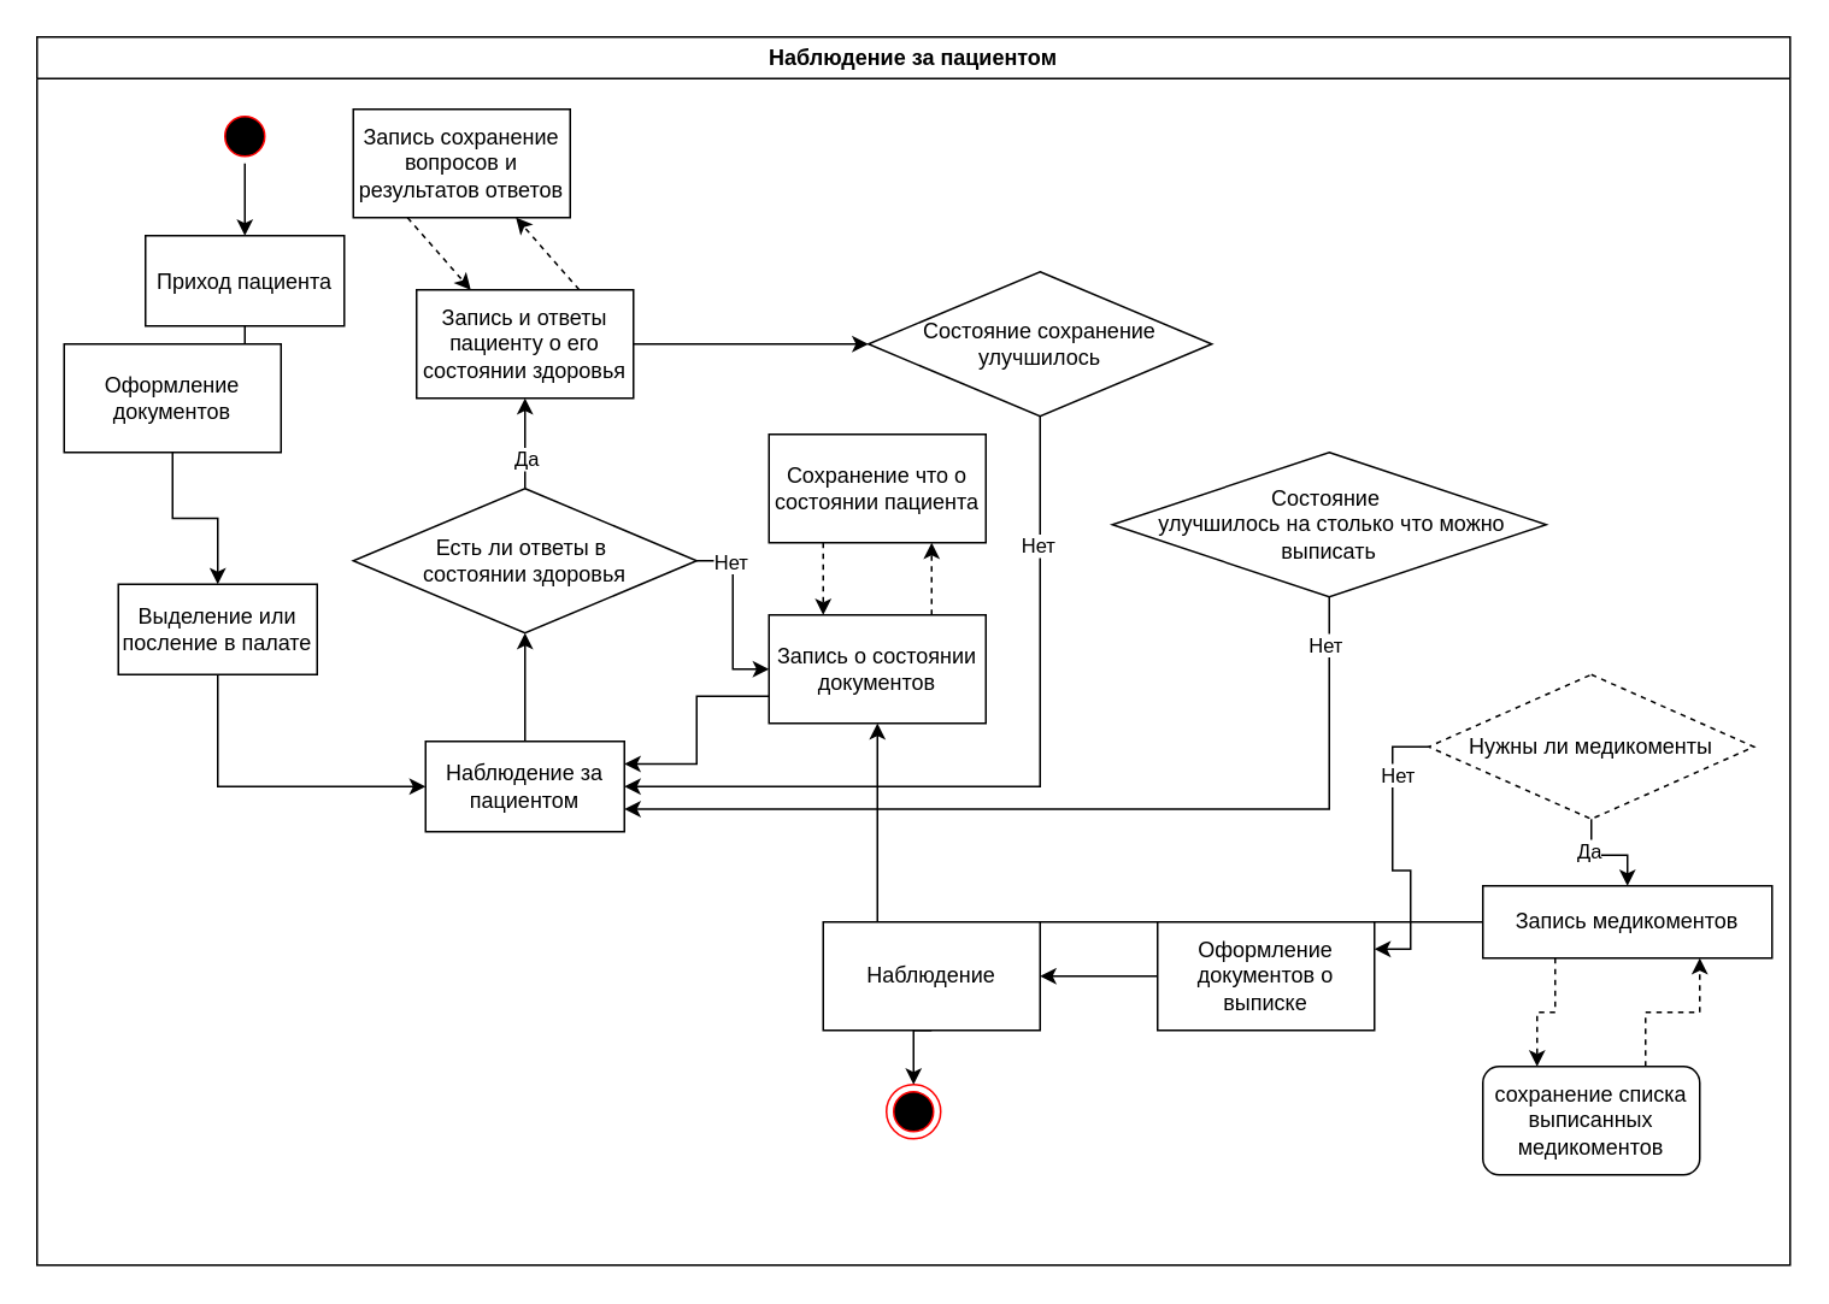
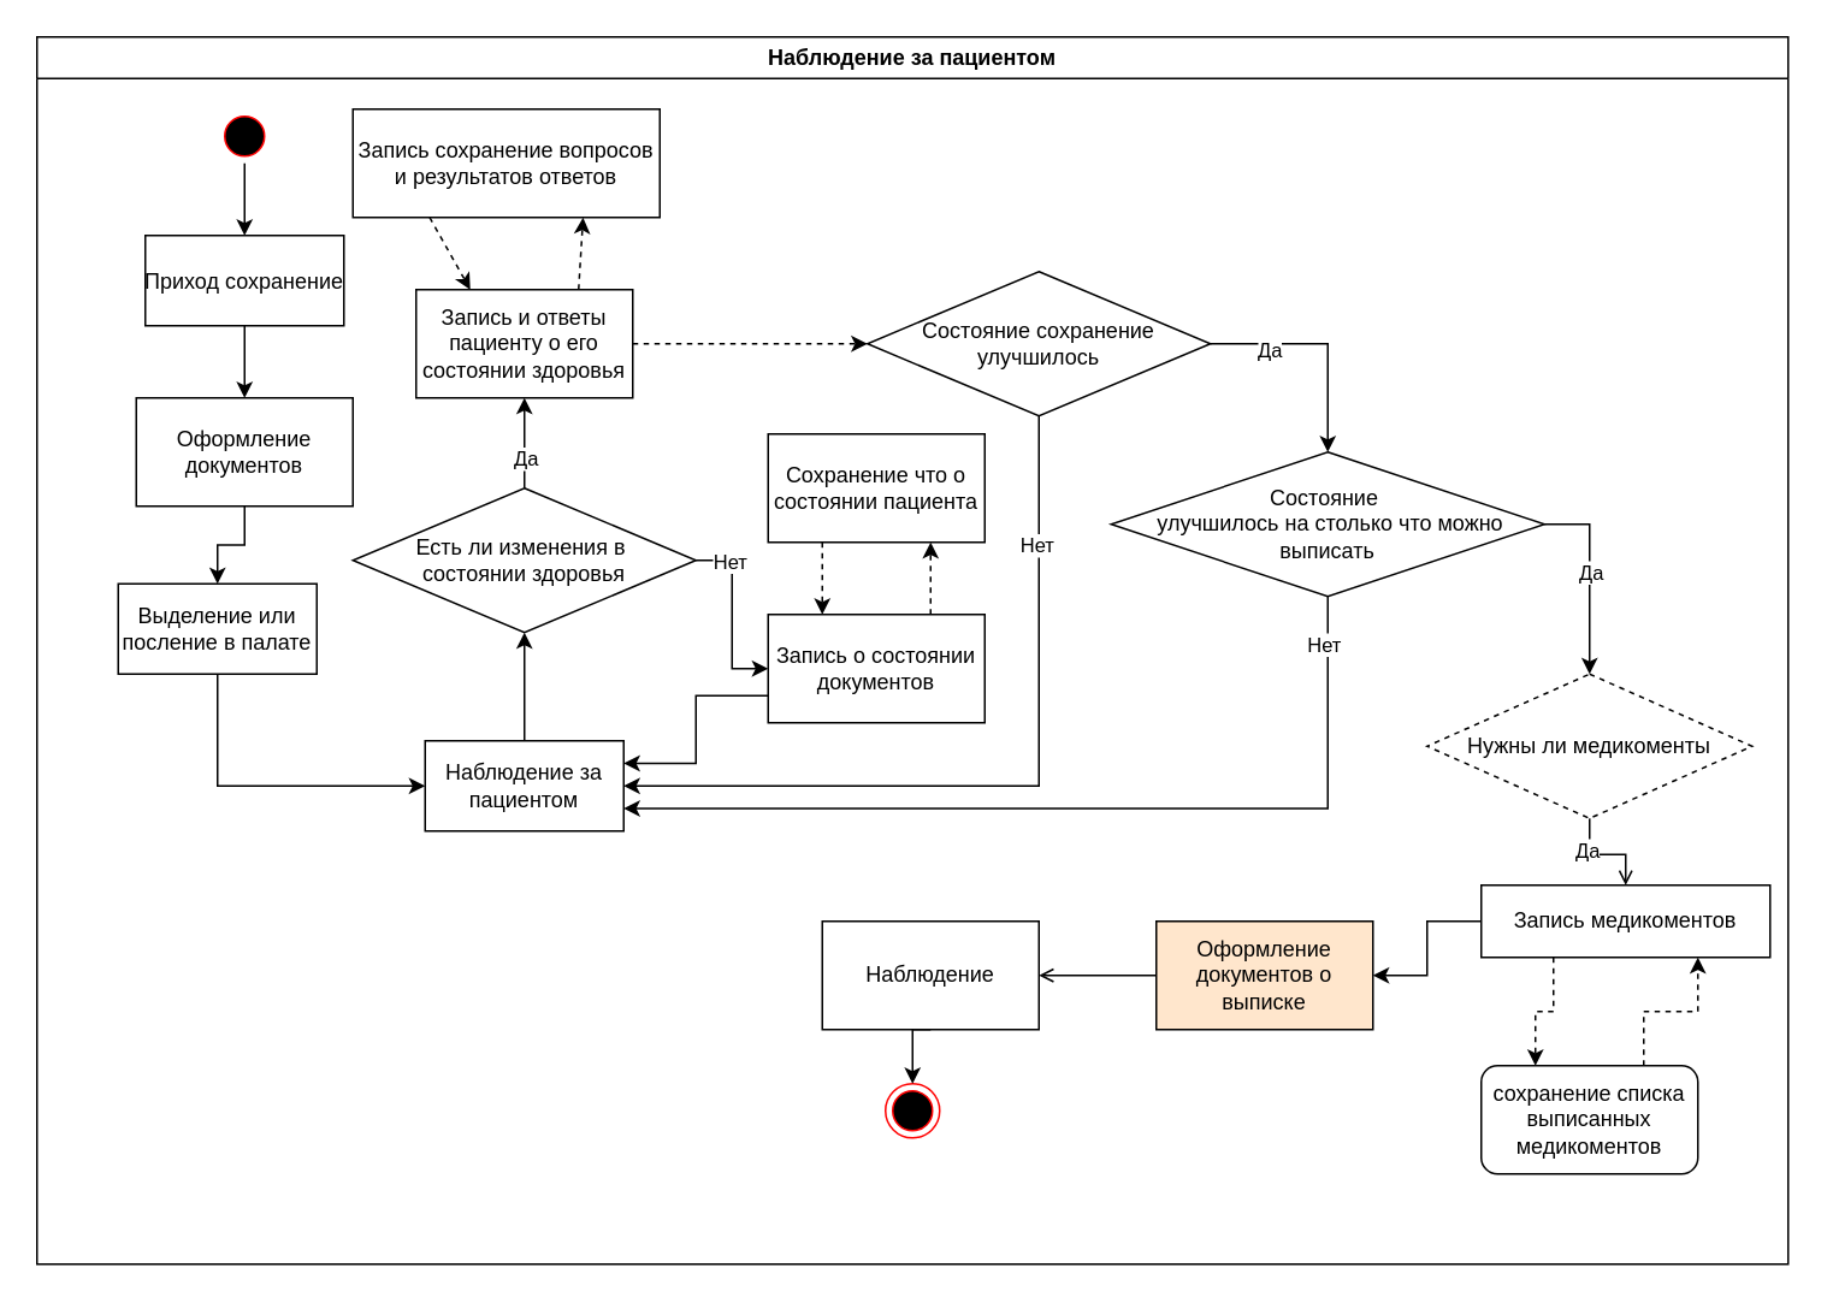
  <mxCell id="0" />
  <mxCell id="1" parent="0" />
  <mxCell id="2" value="Наблюдение за пациентом" style="swimlane;whiteSpace=wrap" parent="1" vertex="1"><mxGeometry x="20" y="20" width="970" height="680" as="geometry" /></mxCell>
  <mxCell id="3" style="edgeStyle=orthogonalEdgeStyle;rounded=0;orthogonalLoop=1;jettySize=auto;html=1;exitX=0.5;exitY=1;exitDx=0;exitDy=0;entryX=0.5;entryY=0;entryDx=0;entryDy=0;" edge="1" parent="2" source="4" target="6"><mxGeometry relative="1" as="geometry" /></mxCell>
  <mxCell id="4" value="" style="ellipse;shape=startState;fillColor=#000000;strokeColor=#ff0000;" parent="2" vertex="1"><mxGeometry x="100" y="40" width="30" height="30" as="geometry" /></mxCell>
  <mxCell id="5" style="edgeStyle=orthogonalEdgeStyle;rounded=0;orthogonalLoop=1;jettySize=auto;html=1;exitX=0.5;exitY=1;exitDx=0;exitDy=0;entryX=0.5;entryY=0;entryDx=0;entryDy=0;" edge="1" parent="2" source="6" target="18"><mxGeometry relative="1" as="geometry" /></mxCell>
- <mxCell id="6" value="Приход пациента" style="" parent="2" vertex="1"><mxGeometry x="60" y="110" width="110" height="50" as="geometry" /></mxCell>
+ <mxCell id="6" value="Приход сохранение" style="" parent="2" vertex="1"><mxGeometry x="60" y="110" width="110" height="50" as="geometry" /></mxCell>
  <mxCell id="7" value="" style="ellipse;shape=endState;fillColor=#000000;strokeColor=#ff0000" vertex="1" parent="2"><mxGeometry x="470" y="580" width="30" height="30" as="geometry" /></mxCell>
  <mxCell id="8" style="edgeStyle=orthogonalEdgeStyle;rounded=0;orthogonalLoop=1;jettySize=auto;html=1;exitX=0.5;exitY=1;exitDx=0;exitDy=0;entryX=0;entryY=0.5;entryDx=0;entryDy=0;" edge="1" parent="2" source="9" target="11"><mxGeometry relative="1" as="geometry" /></mxCell>
  <mxCell id="9" value="Выделение или посление в палате" style="html=1;whiteSpace=wrap;" vertex="1" parent="2"><mxGeometry x="45" y="303" width="110" height="50" as="geometry" /></mxCell>
  <mxCell id="10" style="edgeStyle=orthogonalEdgeStyle;rounded=0;orthogonalLoop=1;jettySize=auto;html=1;exitX=0.5;exitY=0;exitDx=0;exitDy=0;entryX=0.5;entryY=1;entryDx=0;entryDy=0;" edge="1" parent="2" source="11" target="16"><mxGeometry relative="1" as="geometry" /></mxCell>
  <mxCell id="11" value="Наблюдение за пациентом" style="html=1;whiteSpace=wrap;" vertex="1" parent="2"><mxGeometry x="215" y="390" width="110" height="50" as="geometry" /></mxCell>
  <mxCell id="12" style="edgeStyle=orthogonalEdgeStyle;rounded=0;orthogonalLoop=1;jettySize=auto;html=1;exitX=0.5;exitY=0;exitDx=0;exitDy=0;entryX=0.5;entryY=1;entryDx=0;entryDy=0;" edge="1" parent="2" source="16" target="21"><mxGeometry relative="1" as="geometry" /></mxCell>
  <mxCell id="13" value="Да" style="edgeLabel;html=1;align=center;verticalAlign=middle;resizable=0;points=[];" vertex="1" connectable="0" parent="12"><mxGeometry x="-0.32" relative="1" as="geometry"><mxPoint as="offset" /></mxGeometry></mxCell>
  <mxCell id="14" style="edgeStyle=orthogonalEdgeStyle;rounded=0;orthogonalLoop=1;jettySize=auto;html=1;exitX=1;exitY=0.5;exitDx=0;exitDy=0;entryX=0;entryY=0.5;entryDx=0;entryDy=0;" edge="1" parent="2" source="16" target="50"><mxGeometry relative="1" as="geometry" /></mxCell>
  <mxCell id="15" value="Нет" style="edgeLabel;html=1;align=center;verticalAlign=middle;resizable=0;points=[];" vertex="1" connectable="0" parent="14"><mxGeometry x="-0.636" relative="1" as="geometry"><mxPoint as="offset" /></mxGeometry></mxCell>
- <mxCell id="16" value="Есть ли ответы в&amp;nbsp;&lt;div&gt;состоянии здоровья&lt;/div&gt;" style="rhombus;whiteSpace=wrap;html=1;" vertex="1" parent="2"><mxGeometry x="175" y="250" width="190" height="80" as="geometry" /></mxCell>
+ <mxCell id="16" value="Есть ли изменения в&amp;nbsp;&lt;div&gt;состоянии здоровья&lt;/div&gt;" style="rhombus;whiteSpace=wrap;html=1;" vertex="1" parent="2"><mxGeometry x="175" y="250" width="190" height="80" as="geometry" /></mxCell>
  <mxCell id="17" style="edgeStyle=orthogonalEdgeStyle;rounded=0;orthogonalLoop=1;jettySize=auto;html=1;exitX=0.5;exitY=1;exitDx=0;exitDy=0;entryX=0.5;entryY=0;entryDx=0;entryDy=0;" edge="1" parent="2" source="18" target="9"><mxGeometry relative="1" as="geometry" /></mxCell>
- <mxCell id="18" value="Оформление документов" style="rounded=0;whiteSpace=wrap;html=1;" vertex="1" parent="2"><mxGeometry x="15" y="170" width="120" height="60" as="geometry" /></mxCell>
- <mxCell id="19" style="edgeStyle=orthogonalEdgeStyle;rounded=0;orthogonalLoop=1;jettySize=auto;html=1;exitX=1;exitY=0.5;exitDx=0;exitDy=0;entryX=0;entryY=0.5;entryDx=0;entryDy=0;" edge="1" parent="2" source="21" target="26"><mxGeometry relative="1" as="geometry" /></mxCell>
+ <mxCell id="18" value="Оформление документов" style="rounded=0;whiteSpace=wrap;html=1;" vertex="1" parent="2"><mxGeometry x="55" y="200" width="120" height="60" as="geometry" /></mxCell>
+ <mxCell id="19" style="edgeStyle=orthogonalEdgeStyle;rounded=0;orthogonalLoop=1;jettySize=auto;html=1;exitX=1;exitY=0.5;exitDx=0;exitDy=0;entryX=0;entryY=0.5;entryDx=0;entryDy=0;dashed=1;" edge="1" parent="2" source="21" target="26"><mxGeometry relative="1" as="geometry" /></mxCell>
  <mxCell id="20" style="rounded=0;orthogonalLoop=1;jettySize=auto;html=1;exitX=0.75;exitY=0;exitDx=0;exitDy=0;entryX=0.75;entryY=1;entryDx=0;entryDy=0;dashed=1;" edge="1" parent="2" source="21" target="28"><mxGeometry relative="1" as="geometry" /></mxCell>
  <mxCell id="21" value="Запись и ответы пациенту о его состоянии здоровья" style="rounded=0;whiteSpace=wrap;html=1;" vertex="1" parent="2"><mxGeometry x="210" y="140" width="120" height="60" as="geometry" /></mxCell>
+ <mxCell id="22" style="edgeStyle=orthogonalEdgeStyle;rounded=0;orthogonalLoop=1;jettySize=auto;html=1;exitX=1;exitY=0.5;exitDx=0;exitDy=0;entryX=0.5;entryY=0;entryDx=0;entryDy=0;" edge="1" parent="2" source="26" target="33"><mxGeometry relative="1" as="geometry" /></mxCell>
+ <mxCell id="23" value="Да" style="edgeLabel;html=1;align=center;verticalAlign=middle;resizable=0;points=[];" vertex="1" connectable="0" parent="22"><mxGeometry x="-0.487" y="-3" relative="1" as="geometry"><mxPoint as="offset" /></mxGeometry></mxCell>
  <mxCell id="24" style="edgeStyle=orthogonalEdgeStyle;rounded=0;orthogonalLoop=1;jettySize=auto;html=1;exitX=0.5;exitY=1;exitDx=0;exitDy=0;entryX=1;entryY=0.5;entryDx=0;entryDy=0;" edge="1" parent="2" source="26" target="11"><mxGeometry relative="1" as="geometry" /></mxCell>
  <mxCell id="25" value="Нет" style="edgeLabel;html=1;align=center;verticalAlign=middle;resizable=0;points=[];" vertex="1" connectable="0" parent="24"><mxGeometry x="-0.674" y="-2" relative="1" as="geometry"><mxPoint as="offset" /></mxGeometry></mxCell>
  <mxCell id="26" value="Состояние сохранение улучшилось" style="rhombus;whiteSpace=wrap;html=1;" vertex="1" parent="2"><mxGeometry x="460" y="130" width="190" height="80" as="geometry" /></mxCell>
  <mxCell id="27" style="rounded=0;orthogonalLoop=1;jettySize=auto;html=1;exitX=0.25;exitY=1;exitDx=0;exitDy=0;entryX=0.25;entryY=0;entryDx=0;entryDy=0;dashed=1;" edge="1" parent="2" source="28" target="21"><mxGeometry relative="1" as="geometry" /></mxCell>
- <mxCell id="28" value="Запись сохранение вопросов и результатов ответов" style="rounded=0;whiteSpace=wrap;html=1;" vertex="1" parent="2"><mxGeometry x="175" y="40" width="120" height="60" as="geometry" /></mxCell>
+ <mxCell id="28" value="Запись сохранение вопросов и результатов ответов" style="rounded=0;whiteSpace=wrap;html=1;" vertex="1" parent="2"><mxGeometry x="175" y="40" width="170" height="60" as="geometry" /></mxCell>
+ <mxCell id="29" style="edgeStyle=orthogonalEdgeStyle;rounded=0;orthogonalLoop=1;jettySize=auto;html=1;exitX=1;exitY=0.5;exitDx=0;exitDy=0;entryX=0.5;entryY=0;entryDx=0;entryDy=0;" edge="1" parent="2" source="33" target="38"><mxGeometry relative="1" as="geometry" /></mxCell>
+ <mxCell id="30" value="Да" style="edgeLabel;html=1;align=center;verticalAlign=middle;resizable=0;points=[];" vertex="1" connectable="0" parent="29"><mxGeometry x="-0.054" relative="1" as="geometry"><mxPoint as="offset" /></mxGeometry></mxCell>
  <mxCell id="31" style="edgeStyle=orthogonalEdgeStyle;rounded=0;orthogonalLoop=1;jettySize=auto;html=1;exitX=0.5;exitY=1;exitDx=0;exitDy=0;entryX=1;entryY=0.75;entryDx=0;entryDy=0;" edge="1" parent="2" source="33" target="11"><mxGeometry relative="1" as="geometry" /></mxCell>
  <mxCell id="32" value="Нет" style="edgeLabel;html=1;align=center;verticalAlign=middle;resizable=0;points=[];" vertex="1" connectable="0" parent="31"><mxGeometry x="-0.896" y="-3" relative="1" as="geometry"><mxPoint as="offset" /></mxGeometry></mxCell>
  <mxCell id="33" value="Состояние&amp;nbsp;&lt;div&gt;&amp;nbsp;улучшилось на столько что можно выписать&lt;/div&gt;" style="rhombus;whiteSpace=wrap;html=1;" vertex="1" parent="2"><mxGeometry x="595" y="230" width="240" height="80" as="geometry" /></mxCell>
- <mxCell id="34" style="edgeStyle=orthogonalEdgeStyle;rounded=0;orthogonalLoop=1;jettySize=auto;html=1;exitX=0.5;exitY=1;exitDx=0;exitDy=0;entryX=0.5;entryY=0;entryDx=0;entryDy=0;" edge="1" parent="2" source="38" target="41"><mxGeometry relative="1" as="geometry" /></mxCell>
+ <mxCell id="34" style="edgeStyle=orthogonalEdgeStyle;rounded=0;orthogonalLoop=1;jettySize=auto;html=1;exitX=0.5;exitY=1;exitDx=0;exitDy=0;entryX=0.5;entryY=0;entryDx=0;entryDy=0;endArrow=open;" edge="1" parent="2" source="38" target="41"><mxGeometry relative="1" as="geometry" /></mxCell>
  <mxCell id="35" value="Да" style="edgeLabel;html=1;align=center;verticalAlign=middle;resizable=0;points=[];" vertex="1" connectable="0" parent="34"><mxGeometry x="-0.405" y="-2" relative="1" as="geometry"><mxPoint as="offset" /></mxGeometry></mxCell>
- <mxCell id="36" style="edgeStyle=orthogonalEdgeStyle;rounded=0;orthogonalLoop=1;jettySize=auto;html=1;exitX=0;exitY=0.5;exitDx=0;exitDy=0;entryX=1;entryY=0.25;entryDx=0;entryDy=0;" edge="1" parent="2" source="38" target="47"><mxGeometry relative="1" as="geometry" /></mxCell>
- <mxCell id="37" value="Нет" style="edgeLabel;html=1;align=center;verticalAlign=middle;resizable=0;points=[];" vertex="1" connectable="0" parent="36"><mxGeometry x="-0.568" y="2" relative="1" as="geometry"><mxPoint as="offset" /></mxGeometry></mxCell>
  <mxCell id="38" value="Нужны ли медикоменты" style="rhombus;whiteSpace=wrap;html=1;dashed=1;" vertex="1" parent="2"><mxGeometry x="770" y="353" width="180" height="80" as="geometry" /></mxCell>
  <mxCell id="39" style="edgeStyle=orthogonalEdgeStyle;rounded=0;orthogonalLoop=1;jettySize=auto;html=1;exitX=0.25;exitY=1;exitDx=0;exitDy=0;entryX=0.25;entryY=0;entryDx=0;entryDy=0;dashed=1;" edge="1" parent="2" source="41" target="43"><mxGeometry relative="1" as="geometry" /></mxCell>
- <mxCell id="40" style="edgeStyle=orthogonalEdgeStyle;rounded=0;orthogonalLoop=1;jettySize=auto;html=1;exitX=0;exitY=0.5;exitDx=0;exitDy=0;" edge="1" parent="2" source="41" target="50"><mxGeometry relative="1" as="geometry" /></mxCell>
+ <mxCell id="40" style="edgeStyle=orthogonalEdgeStyle;rounded=0;orthogonalLoop=1;jettySize=auto;html=1;exitX=0;exitY=0.5;exitDx=0;exitDy=0;entryX=1;entryY=0.5;entryDx=0;entryDy=0;" edge="1" parent="2" source="41" target="47"><mxGeometry relative="1" as="geometry" /></mxCell>
  <mxCell id="41" value="Запись медикоментов" style="rounded=0;whiteSpace=wrap;html=1;" vertex="1" parent="2"><mxGeometry x="800" y="470" width="160" height="40" as="geometry" /></mxCell>
  <mxCell id="42" style="edgeStyle=orthogonalEdgeStyle;rounded=0;orthogonalLoop=1;jettySize=auto;html=1;exitX=0.75;exitY=0;exitDx=0;exitDy=0;entryX=0.75;entryY=1;entryDx=0;entryDy=0;dashed=1;" edge="1" parent="2" source="43" target="41"><mxGeometry relative="1" as="geometry" /></mxCell>
  <mxCell id="43" value="сохранение списка выписанных медикоментов" style="whiteSpace=wrap;html=1;rounded=1;" vertex="1" parent="2"><mxGeometry x="800" y="570" width="120" height="60" as="geometry" /></mxCell>
  <mxCell id="44" style="edgeStyle=orthogonalEdgeStyle;rounded=0;orthogonalLoop=1;jettySize=auto;html=1;exitX=0.5;exitY=1;exitDx=0;exitDy=0;entryX=0.5;entryY=0;entryDx=0;entryDy=0;" edge="1" parent="2" source="45" target="7"><mxGeometry relative="1" as="geometry" /></mxCell>
  <mxCell id="45" value="Наблюдение" style="rounded=0;whiteSpace=wrap;html=1;" vertex="1" parent="2"><mxGeometry x="435" y="490" width="120" height="60" as="geometry" /></mxCell>
- <mxCell id="46" style="edgeStyle=orthogonalEdgeStyle;rounded=0;orthogonalLoop=1;jettySize=auto;html=1;exitX=0;exitY=0.5;exitDx=0;exitDy=0;entryX=1;entryY=0.5;entryDx=0;entryDy=0;" edge="1" parent="2" source="47" target="45"><mxGeometry relative="1" as="geometry" /></mxCell>
- <mxCell id="47" value="Оформление документов о выписке" style="rounded=0;whiteSpace=wrap;html=1;" vertex="1" parent="2"><mxGeometry x="620" y="490" width="120" height="60" as="geometry" /></mxCell>
+ <mxCell id="46" style="edgeStyle=orthogonalEdgeStyle;rounded=0;orthogonalLoop=1;jettySize=auto;html=1;exitX=0;exitY=0.5;exitDx=0;exitDy=0;entryX=1;entryY=0.5;entryDx=0;entryDy=0;endArrow=open;" edge="1" parent="2" source="47" target="45"><mxGeometry relative="1" as="geometry" /></mxCell>
+ <mxCell id="47" value="Оформление документов о выписке" style="rounded=0;whiteSpace=wrap;html=1;fillColor=#ffe6cc;" vertex="1" parent="2"><mxGeometry x="620" y="490" width="120" height="60" as="geometry" /></mxCell>
  <mxCell id="48" style="rounded=0;orthogonalLoop=1;jettySize=auto;html=1;exitX=0.75;exitY=0;exitDx=0;exitDy=0;entryX=0.75;entryY=1;entryDx=0;entryDy=0;dashed=1;" edge="1" parent="2" source="50" target="52"><mxGeometry relative="1" as="geometry" /></mxCell>
  <mxCell id="49" style="edgeStyle=orthogonalEdgeStyle;rounded=0;orthogonalLoop=1;jettySize=auto;html=1;exitX=0;exitY=0.75;exitDx=0;exitDy=0;entryX=1;entryY=0.25;entryDx=0;entryDy=0;" edge="1" parent="2" source="50" target="11"><mxGeometry relative="1" as="geometry" /></mxCell>
  <mxCell id="50" value="Запись о состоянии документов" style="rounded=0;whiteSpace=wrap;html=1;" vertex="1" parent="2"><mxGeometry x="405" y="320" width="120" height="60" as="geometry" /></mxCell>
  <mxCell id="51" style="rounded=0;orthogonalLoop=1;jettySize=auto;html=1;exitX=0.25;exitY=1;exitDx=0;exitDy=0;entryX=0.25;entryY=0;entryDx=0;entryDy=0;dashed=1;" edge="1" parent="2" source="52" target="50"><mxGeometry relative="1" as="geometry" /></mxCell>
  <mxCell id="52" value="Сохранение что о состоянии пациента" style="rounded=0;whiteSpace=wrap;html=1;" vertex="1" parent="2"><mxGeometry x="405" y="220" width="120" height="60" as="geometry" /></mxCell>
